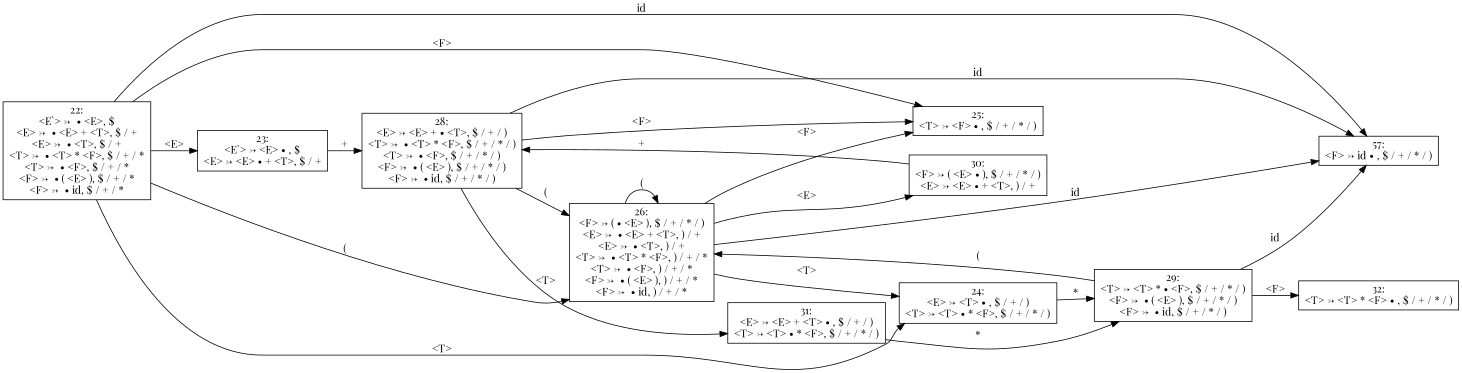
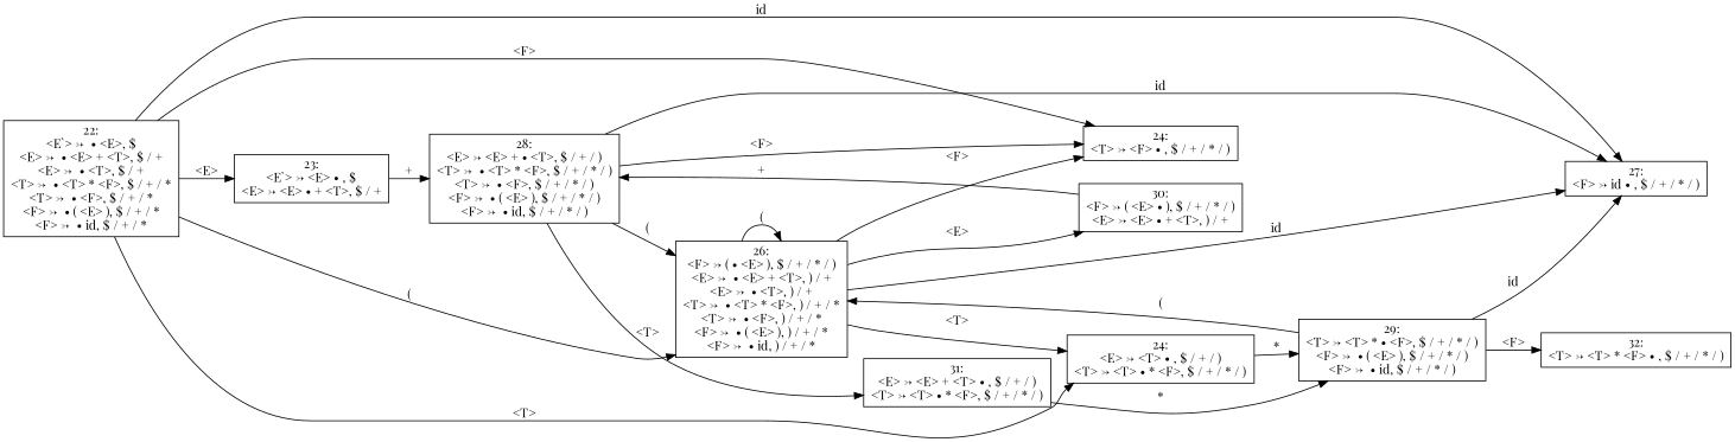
  digraph {
    fontname="Playfair Display"
    rankdir=LR
    node [fontname="Playfair Display" shape=box]
    edge [fontname="Playfair Display"]
    n1 [label="22:\n<E`> ->  • <E>, $\n<E> ->  • <E> + <T>, $ / +\n<E> ->  • <T>, $ / +\n<T> ->  • <T> * <F>, $ / + / *\n<T> ->  • <F>, $ / + / *\n<F> ->  • ( <E> ), $ / + / *\n<F> ->  • id, $ / + / *"]
    n2 [label="23:\n<E`> -> <E> • , $\n<E> -> <E> • + <T>, $ / +"]
    n3 [label="24:\n<E> -> <T> • , $ / + / )\n<T> -> <T> • * <F>, $ / + / * / )"]
-   n4 [label="25:\n<T> -> <F> • , $ / + / * / )"]
+   n4 [label="24:\n<T> -> <F> • , $ / + / * / )"]
    n5 [label="26:\n<F> -> ( • <E> ), $ / + / * / )\n<E> ->  • <E> + <T>, ) / +\n<E> ->  • <T>, ) / +\n<T> ->  • <T> * <F>, ) / + / *\n<T> ->  • <F>, ) / + / *\n<F> ->  • ( <E> ), ) / + / *\n<F> ->  • id, ) / + / *"]
-   n6 [label="57:\n<F> -> id • , $ / + / * / )"]
+   n6 [label="27:\n<F> -> id • , $ / + / * / )"]
    n7 [label="28:\n<E> -> <E> + • <T>, $ / + / )\n<T> ->  • <T> * <F>, $ / + / * / )\n<T> ->  • <F>, $ / + / * / )\n<F> ->  • ( <E> ), $ / + / * / )\n<F> ->  • id, $ / + / * / )"]
    n8 [label="29:\n<T> -> <T> * • <F>, $ / + / * / )\n<F> ->  • ( <E> ), $ / + / * / )\n<F> ->  • id, $ / + / * / )"]
    n9 [label="30:\n<F> -> ( <E> • ), $ / + / * / )\n<E> -> <E> • + <T>, ) / +"]
    n10 [label="31:\n<E> -> <E> + <T> • , $ / + / )\n<T> -> <T> • * <F>, $ / + / * / )"]
    n11 [label="32:\n<T> -> <T> * <F> • , $ / + / * / )"]
    n1 -> n2 [label="<E>"]
    n1 -> n3 [label="<T>"]
    n1 -> n4 [label="<F>"]
    n1 -> n5 [label="("]
    n1 -> n6 [label=id]
    n2 -> n7 [label="+"]
    n3 -> n8 [label="*"]
    n5 -> n3 [label="<T>"]
    n5 -> n4 [label="<F>"]
    n5 -> n5 [label="("]
    n5 -> n6 [label=id]
    n5 -> n9 [label="<E>"]
    n7 -> n4 [label="<F>"]
    n7 -> n5 [label="("]
    n7 -> n6 [label=id]
    n7 -> n10 [label="<T>"]
    n8 -> n5 [label="("]
    n8 -> n6 [label=id]
    n8 -> n11 [label="<F>"]
    n9 -> n7 [label="+"]
    n10 -> n8 [label="*"]
  }
